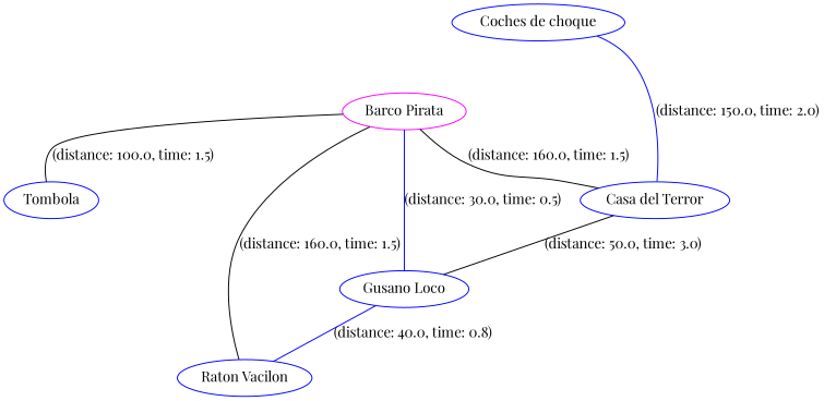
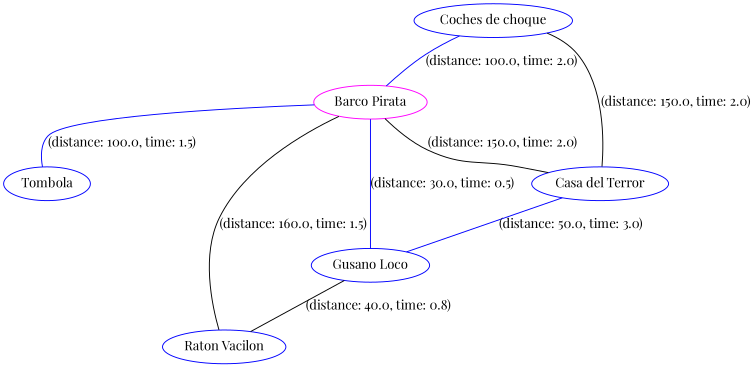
  strict graph {
    fontname="Playfair Display"
    node [color=blue fontname="Playfair Display"]
    edge [fontname="Playfair Display" color=blue]
    n1 [color=magenta label="Barco Pirata"]
    n2 [label="Casa del Terror"]
    n3 [label=Tombola]
    n4 [label="Raton Vacilon"]
    n5 [label="Gusano Loco"]
    n6 [label="Coches de choque"]
-   n1 -- n2 [label="(distance: 160.0, time: 1.5)" color=""]
-   n1 -- n3 [color=black label="(distance: 100.0, time: 1.5)"]
+   n1 -- n2 [label="(distance: 150.0, time: 2.0)" color=""]
+   n1 -- n3 [label="(distance: 100.0, time: 1.5)"]
    n1 -- n4 [label="(distance: 160.0, time: 1.5)" color=""]
    n1 -- n5 [label="(distance: 30.0, time: 0.5)"]
-   n2 -- n5 [label="(distance: 50.0, time: 3.0)" color=""]
-   n5 -- n4 [label="(distance: 40.0, time: 0.8)"]
-   n6 -- n2 [label="(distance: 150.0, time: 2.0)"]
+   n2 -- n5 [label="(distance: 50.0, time: 3.0)"]
+   n5 -- n4 [color=black label="(distance: 40.0, time: 0.8)"]
+   n6 -- n1 [label="(distance: 100.0, time: 2.0)"]
+   n6 -- n2 [color=black label="(distance: 150.0, time: 2.0)"]
  }
